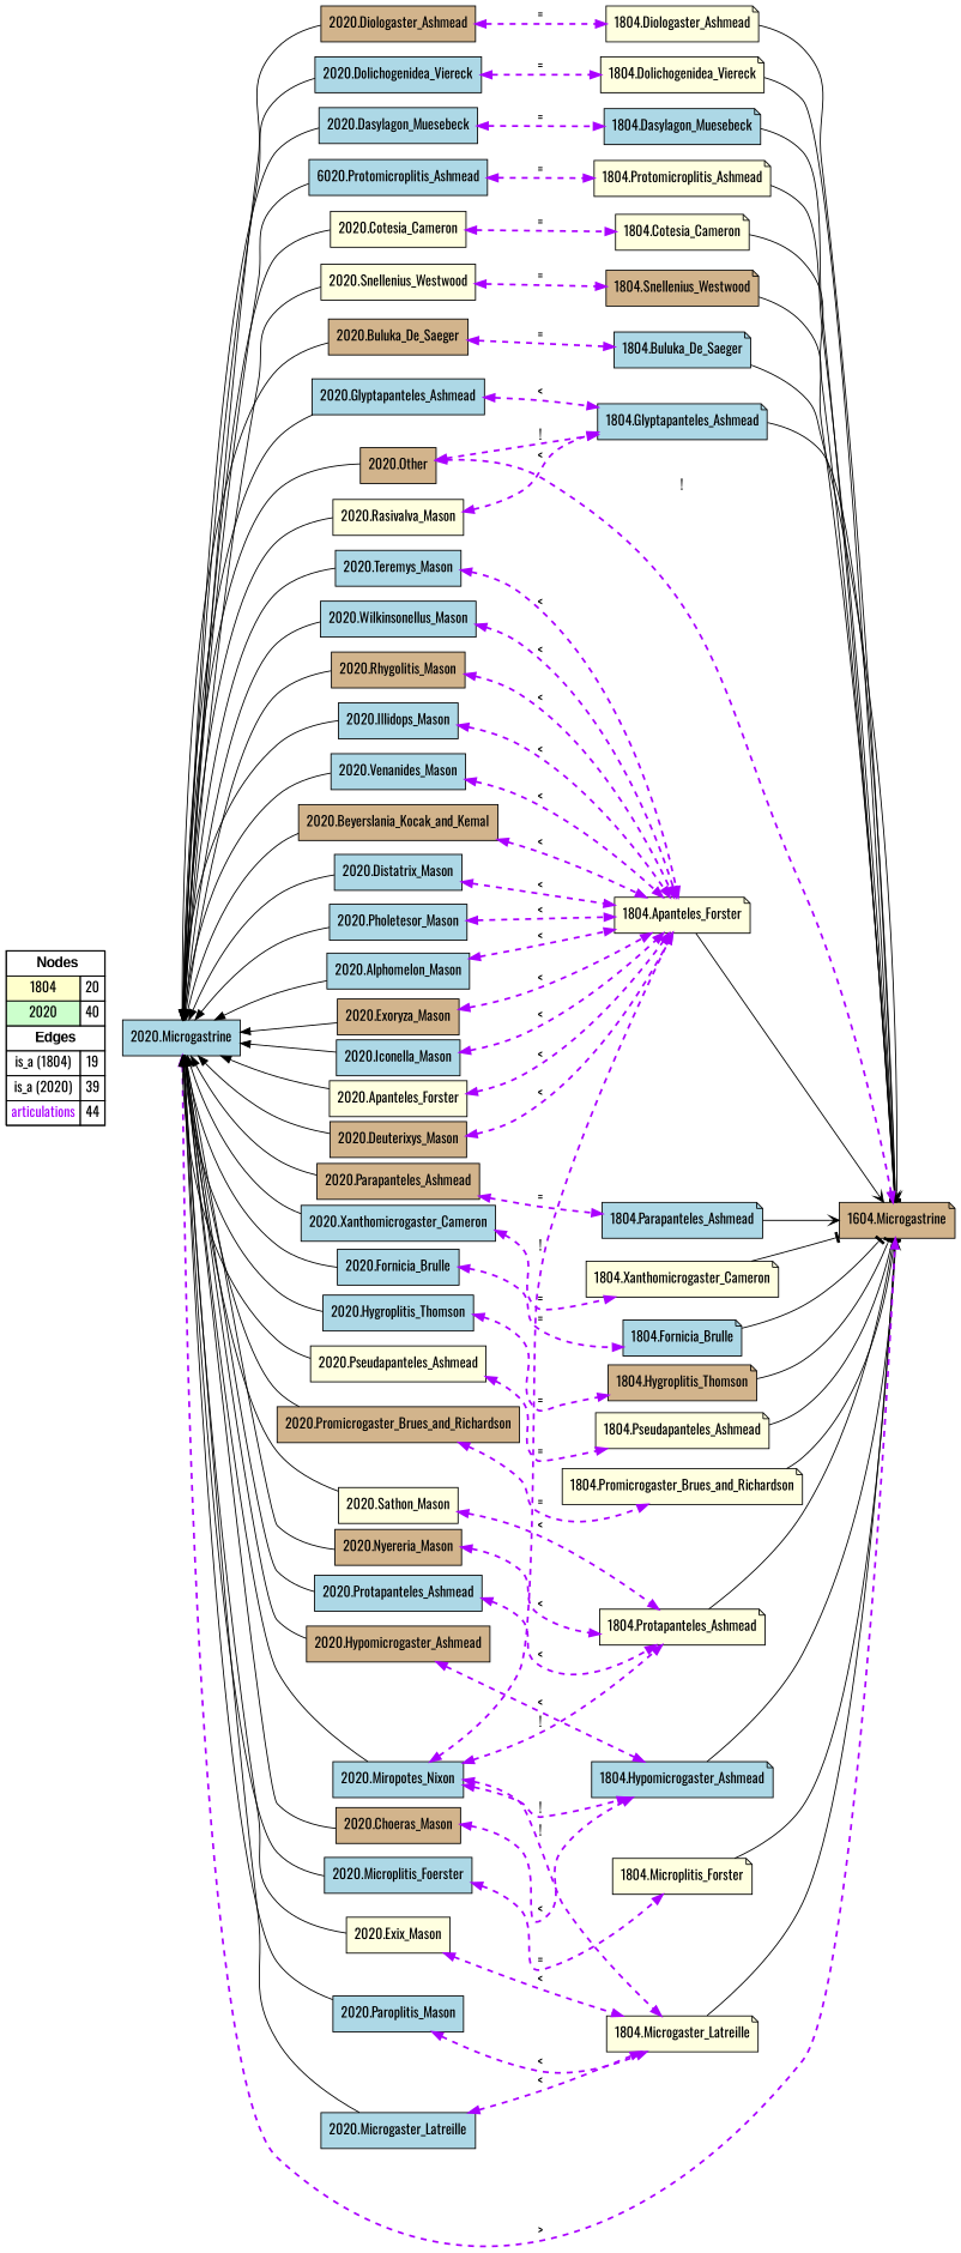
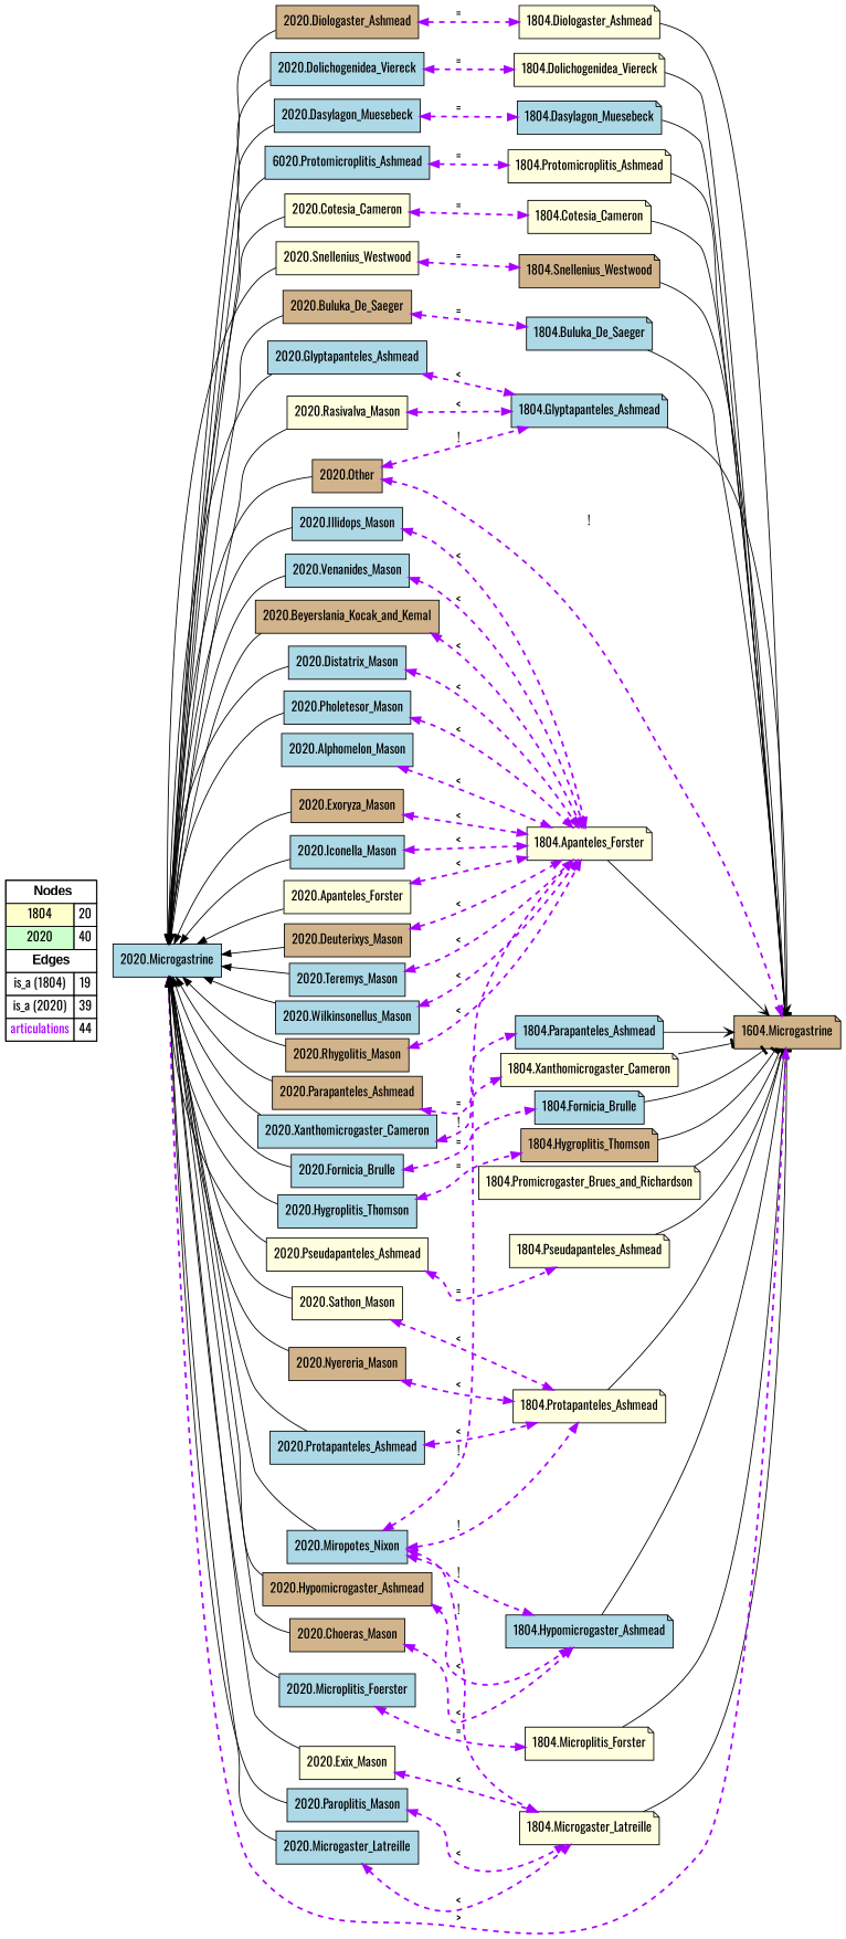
  digraph {
    fontname=Oswald
    rankdir=LR
    node [fillcolor=lightblue fontname=Oswald shape=box style=filled]
    edge [color="#000000" constraint=true dir=both fontname=Oswald penwidth=1 style=solid]
    n1 [fillcolor=white label=<   <TABLE BORDER="0" CELLBORDER="1" CELLSPACING="0" CELLPADDING="4">  <TR> <TD COLSPAN="2"><font face="Arial Black"> Nodes</font></TD> </TR>  <TR>   <TD bgcolor="#FFFFCC" fontname="helvetica">1804</TD>   <TD>20</TD>   </TR>  <TR>   <TD bgcolor="#CCFFCC" fontname="helvetica">2020</TD>   <TD>40</TD>   </TR>  <TR> <TD COLSPAN="2"><font face = "Arial Black"> Edges </font></TD> </TR>  <TR>   <TD><font color ="#000000">is_a (1804)</font></TD><TD>19</TD> </TR> <TR>   <TD><font color ="#000000">is_a (2020)</font></TD><TD>39</TD> </TR> <TR>   <TD><font color ="#AA00FF">articulations</font></TD><TD>44</TD> </TR> </TABLE>   > margin=0]
    "1804.Diologaster_Ashmead" [fillcolor=lightyellow shape=note]
    n3 [fillcolor=tan label="1604.Microgastrine" shape=note]
    "1804.Dolichogenidea_Viereck" [fillcolor=lightyellow shape=note]
    "1804.Dasylagon_Muesebeck" [shape=note]
    "1804.Protomicroplitis_Ashmead" [fillcolor=lightyellow shape=note]
    "1804.Cotesia_Cameron" [fillcolor=lightyellow shape=note]
    "1804.Snellenius_Westwood" [fillcolor=tan shape=note]
    "1804.Buluka_De_Saeger" [shape=note]
    "1804.Glyptapanteles_Ashmead" [shape=note]
    "1804.Apanteles_Forster" [fillcolor=lightyellow shape=note]
    "1804.Parapanteles_Ashmead" [shape=note]
    "1804.Xanthomicrogaster_Cameron" [fillcolor=lightyellow shape=note]
    "1804.Fornicia_Brulle" [shape=note]
    "1804.Hygroplitis_Thomson" [fillcolor=tan shape=note]
    "1804.Pseudapanteles_Ashmead" [fillcolor=lightyellow shape=note]
    "1804.Promicrogaster_Brues_and_Richardson" [fillcolor=lightyellow shape=note]
    "1804.Protapanteles_Ashmead" [fillcolor=lightyellow shape=note]
    "1804.Hypomicrogaster_Ashmead" [shape=note]
    "1804.Microplitis_Forster" [fillcolor=lightyellow shape=note]
    "1804.Microgaster_Latreille" [fillcolor=lightyellow shape=note]
    "2020.Illidops_Mason"
    "2020.Rasivalva_Mason" [fillcolor=lightyellow]
    "2020.Buluka_De_Saeger" [fillcolor=tan]
    "2020.Choeras_Mason" [fillcolor=tan]
    "2020.Venanides_Mason"
    "2020.Other" [fillcolor=tan]
    "2020.Hygroplitis_Thomson"
    "2020.Beyerslania_Kocak_and_Kemal" [fillcolor=tan]
    "2020.Distatrix_Mason"
    "2020.Hypomicrogaster_Ashmead" [fillcolor=tan]
    "2020.Microplitis_Foerster"
    "2020.Pholetesor_Mason"
    "2020.Alphomelon_Mason"
    "2020.Exoryza_Mason" [fillcolor=tan]
    "2020.Microgastrine"
    "2020.Paroplitis_Mason"
    "2020.Pseudapanteles_Ashmead" [fillcolor=lightyellow]
    "2020.Nyereria_Mason" [fillcolor=tan]
    "2020.Protapanteles_Ashmead"
    "2020.Iconella_Mason"
    "2020.Microgaster_Latreille"
    "2020.Fornicia_Brulle"
    "2020.Glyptapanteles_Ashmead"
    "2020.Parapanteles_Ashmead" [fillcolor=tan]
    "2020.Xanthomicrogaster_Cameron"
    "2020.Miropotes_Nixon"
    "2020.Dasylagon_Muesebeck"
    "2020.Dolichogenidea_Viereck"
    "2020.Apanteles_Forster" [fillcolor=lightyellow]
    "2020.Diologaster_Ashmead" [fillcolor=tan]
-   "2020.Promicrogaster_Brues_and_Richardson" [fillcolor=tan]
    "2020.Cotesia_Cameron" [fillcolor=lightyellow]
    "2020.Snellenius_Westwood" [fillcolor=lightyellow]
    "2020.Exix_Mason" [fillcolor=lightyellow]
    "2020.Deuterixys_Mason" [fillcolor=tan]
    "2020.Teremys_Mason"
    "2020.Sathon_Mason" [fillcolor=lightyellow]
    n59 [label="6020.Protomicroplitis_Ashmead"]
    "2020.Wilkinsonellus_Mason"
    "2020.Rhygolitis_Mason" [fillcolor=tan]
    subgraph sub_1 {
      rank=source
      n1
    }
    "1804.Diologaster_Ashmead" -> n3 [arrowhead=vee dir=forward]
    "1804.Dolichogenidea_Viereck" -> n3 [arrowhead=tee dir=forward]
    "1804.Dasylagon_Muesebeck" -> n3 [arrowhead=tee dir=forward]
    "1804.Protomicroplitis_Ashmead" -> n3 [arrowhead=tee dir=forward]
    "1804.Cotesia_Cameron" -> n3 [arrowhead=tee dir=forward]
    "1804.Snellenius_Westwood" -> n3 [arrowhead=tee dir=forward]
    "1804.Buluka_De_Saeger" -> n3 [arrowhead=vee dir=forward]
    "1804.Glyptapanteles_Ashmead" -> n3 [arrowhead=tee dir=forward]
    "1804.Apanteles_Forster" -> n3 [arrowhead=vee dir=forward]
    "1804.Parapanteles_Ashmead" -> n3 [arrowhead=vee dir=forward]
    "1804.Xanthomicrogaster_Cameron" -> n3 [arrowhead=tee dir=forward]
    "1804.Fornicia_Brulle" -> n3 [arrowhead=tee dir=forward]
    "1804.Hygroplitis_Thomson" -> n3 [arrowhead=tee dir=forward]
    "1804.Pseudapanteles_Ashmead" -> n3 [arrowhead=tee dir=forward]
    "1804.Promicrogaster_Brues_and_Richardson" -> n3 [arrowhead=tee dir=forward]
    "1804.Protapanteles_Ashmead" -> n3 [arrowhead=tee dir=forward]
    "1804.Hypomicrogaster_Ashmead" -> n3 [arrowhead=vee dir=forward]
    "1804.Microplitis_Forster" -> n3 [arrowhead=tee dir=forward]
    "1804.Microgaster_Latreille" -> n3 [arrowhead=tee dir=forward]
    "2020.Illidops_Mason" -> "1804.Apanteles_Forster" [color="#AA00FF" label="<" penwidth=2 style=dashed]
    "2020.Rasivalva_Mason" -> "1804.Glyptapanteles_Ashmead" [color="#AA00FF" label="<" penwidth=2 style=dashed]
    "2020.Buluka_De_Saeger" -> "1804.Buluka_De_Saeger" [color="#AA00FF" label="=" penwidth=2 style=dashed]
    "2020.Choeras_Mason" -> "1804.Hypomicrogaster_Ashmead" [color="#AA00FF" label="<" penwidth=2 style=dashed]
    "2020.Venanides_Mason" -> "1804.Apanteles_Forster" [color="#AA00FF" label="<" penwidth=2 style=dashed]
    "2020.Other" -> n3 [color="#AA00FF" label="!" penwidth=2 style=dashed]
    "2020.Other" -> "1804.Glyptapanteles_Ashmead" [color="#AA00FF" label="!" penwidth=2 style=dashed]
    "2020.Hygroplitis_Thomson" -> "1804.Hygroplitis_Thomson" [color="#AA00FF" label="=" penwidth=2 style=dashed]
    "2020.Beyerslania_Kocak_and_Kemal" -> "1804.Apanteles_Forster" [color="#AA00FF" label="<" penwidth=2 style=dashed]
    "2020.Distatrix_Mason" -> "1804.Apanteles_Forster" [color="#AA00FF" label="<" penwidth=2 style=dashed]
    "2020.Hypomicrogaster_Ashmead" -> "1804.Hypomicrogaster_Ashmead" [color="#AA00FF" label="<" penwidth=2 style=dashed]
    "2020.Microplitis_Foerster" -> "1804.Microplitis_Forster" [color="#AA00FF" label="=" penwidth=2 style=dashed]
    "2020.Pholetesor_Mason" -> "1804.Apanteles_Forster" [color="#AA00FF" label="<" penwidth=2 style=dashed]
    "2020.Alphomelon_Mason" -> "1804.Apanteles_Forster" [color="#AA00FF" label="<" penwidth=2 style=dashed]
    "2020.Exoryza_Mason" -> "1804.Apanteles_Forster" [color="#AA00FF" label="<" penwidth=2 style=dashed]
    "2020.Microgastrine" -> n3 [color="#AA00FF" label=">" penwidth=2 style=dashed]
    "2020.Microgastrine" -> "2020.Illidops_Mason" [dir=back]
    "2020.Microgastrine" -> "2020.Rasivalva_Mason" [dir=back]
    "2020.Microgastrine" -> "2020.Buluka_De_Saeger" [dir=back]
    "2020.Microgastrine" -> "2020.Choeras_Mason" [dir=back]
    "2020.Microgastrine" -> "2020.Venanides_Mason" [dir=back]
    "2020.Microgastrine" -> "2020.Other" [dir=back]
    "2020.Microgastrine" -> "2020.Hygroplitis_Thomson" [dir=back]
    "2020.Microgastrine" -> "2020.Beyerslania_Kocak_and_Kemal" [dir=back]
    "2020.Microgastrine" -> "2020.Distatrix_Mason" [dir=back]
    "2020.Microgastrine" -> "2020.Hypomicrogaster_Ashmead" [dir=back]
    "2020.Microgastrine" -> "2020.Microplitis_Foerster" [dir=back]
    "2020.Microgastrine" -> "2020.Pholetesor_Mason" [dir=back]
-   "2020.Microgastrine" -> "2020.Alphomelon_Mason" [dir=back]
    "2020.Microgastrine" -> "2020.Exoryza_Mason" [dir=back]
    "2020.Microgastrine" -> "2020.Paroplitis_Mason" [dir=back]
    "2020.Microgastrine" -> "2020.Pseudapanteles_Ashmead" [dir=back]
    "2020.Microgastrine" -> "2020.Nyereria_Mason" [dir=back]
    "2020.Microgastrine" -> "2020.Protapanteles_Ashmead" [dir=back]
    "2020.Microgastrine" -> "2020.Iconella_Mason" [dir=back]
    "2020.Microgastrine" -> "2020.Microgaster_Latreille" [dir=back]
    "2020.Microgastrine" -> "2020.Fornicia_Brulle" [dir=back]
    "2020.Microgastrine" -> "2020.Glyptapanteles_Ashmead" [dir=back]
    "2020.Microgastrine" -> "2020.Parapanteles_Ashmead" [dir=back]
    "2020.Microgastrine" -> "2020.Xanthomicrogaster_Cameron" [dir=back]
    "2020.Microgastrine" -> "2020.Miropotes_Nixon" [dir=back]
    "2020.Microgastrine" -> "2020.Dasylagon_Muesebeck" [dir=back]
    "2020.Microgastrine" -> "2020.Dolichogenidea_Viereck" [dir=back]
    "2020.Microgastrine" -> "2020.Apanteles_Forster" [dir=back]
    "2020.Microgastrine" -> "2020.Diologaster_Ashmead" [dir=back]
-   "2020.Microgastrine" -> "2020.Promicrogaster_Brues_and_Richardson" [dir=back]
    "2020.Microgastrine" -> "2020.Cotesia_Cameron" [dir=back]
    "2020.Microgastrine" -> "2020.Snellenius_Westwood" [dir=back]
    "2020.Microgastrine" -> "2020.Exix_Mason" [dir=back]
    "2020.Microgastrine" -> "2020.Deuterixys_Mason" [dir=back]
    "2020.Microgastrine" -> "2020.Teremys_Mason" [dir=back]
    "2020.Microgastrine" -> "2020.Sathon_Mason" [dir=back]
    "2020.Microgastrine" -> n59 [dir=back]
    "2020.Microgastrine" -> "2020.Wilkinsonellus_Mason" [dir=back]
    "2020.Microgastrine" -> "2020.Rhygolitis_Mason" [dir=back]
    "2020.Paroplitis_Mason" -> "1804.Microgaster_Latreille" [color="#AA00FF" label="<" penwidth=2 style=dashed]
    "2020.Pseudapanteles_Ashmead" -> "1804.Pseudapanteles_Ashmead" [color="#AA00FF" label="=" penwidth=2 style=dashed]
    "2020.Nyereria_Mason" -> "1804.Protapanteles_Ashmead" [color="#AA00FF" label="<" penwidth=2 style=dashed]
    "2020.Protapanteles_Ashmead" -> "1804.Protapanteles_Ashmead" [color="#AA00FF" label="<" penwidth=2 style=dashed]
    "2020.Iconella_Mason" -> "1804.Apanteles_Forster" [color="#AA00FF" label="<" penwidth=2 style=dashed]
    "2020.Microgaster_Latreille" -> "1804.Microgaster_Latreille" [color="#AA00FF" label="<" penwidth=2 style=dashed]
    "2020.Fornicia_Brulle" -> "1804.Fornicia_Brulle" [color="#AA00FF" label="=" penwidth=2 style=dashed]
    "2020.Glyptapanteles_Ashmead" -> "1804.Glyptapanteles_Ashmead" [color="#AA00FF" label="<" penwidth=2 style=dashed]
    "2020.Parapanteles_Ashmead" -> "1804.Parapanteles_Ashmead" [color="#AA00FF" label="=" penwidth=2 style=dashed]
-   "2020.Xanthomicrogaster_Cameron" -> "1804.Xanthomicrogaster_Cameron" [color="#AA00FF" label="=" penwidth=2 style=dashed]
+   "2020.Xanthomicrogaster_Cameron" -> "1804.Xanthomicrogaster_Cameron" [color="#AA00FF" label="!" penwidth=2 style=dashed]
    "2020.Miropotes_Nixon" -> "1804.Apanteles_Forster" [color="#AA00FF" label="!" penwidth=2 style=dashed]
    "2020.Miropotes_Nixon" -> "1804.Protapanteles_Ashmead" [color="#AA00FF" label="!" penwidth=2 style=dashed]
    "2020.Miropotes_Nixon" -> "1804.Hypomicrogaster_Ashmead" [color="#AA00FF" label="!" penwidth=2 style=dashed]
    "2020.Miropotes_Nixon" -> "1804.Microgaster_Latreille" [color="#AA00FF" label="!" penwidth=2 style=dashed]
    "2020.Dasylagon_Muesebeck" -> "1804.Dasylagon_Muesebeck" [color="#AA00FF" label="=" penwidth=2 style=dashed]
    "2020.Dolichogenidea_Viereck" -> "1804.Dolichogenidea_Viereck" [color="#AA00FF" label="=" penwidth=2 style=dashed]
    "2020.Apanteles_Forster" -> "1804.Apanteles_Forster" [color="#AA00FF" label="<" penwidth=2 style=dashed]
    "2020.Diologaster_Ashmead" -> "1804.Diologaster_Ashmead" [color="#AA00FF" label="=" penwidth=2 style=dashed]
-   "2020.Promicrogaster_Brues_and_Richardson" -> "1804.Promicrogaster_Brues_and_Richardson" [color="#AA00FF" label="=" penwidth=2 style=dashed]
    "2020.Cotesia_Cameron" -> "1804.Cotesia_Cameron" [color="#AA00FF" label="=" penwidth=2 style=dashed]
    "2020.Snellenius_Westwood" -> "1804.Snellenius_Westwood" [color="#AA00FF" label="=" penwidth=2 style=dashed]
    "2020.Exix_Mason" -> "1804.Microgaster_Latreille" [color="#AA00FF" label="<" penwidth=2 style=dashed]
    "2020.Deuterixys_Mason" -> "1804.Apanteles_Forster" [color="#AA00FF" label="<" penwidth=2 style=dashed]
    "2020.Teremys_Mason" -> "1804.Apanteles_Forster" [color="#AA00FF" label="<" penwidth=2 style=dashed]
    "2020.Sathon_Mason" -> "1804.Protapanteles_Ashmead" [color="#AA00FF" label="<" penwidth=2 style=dashed]
    n59 -> "1804.Protomicroplitis_Ashmead" [color="#AA00FF" label="=" penwidth=2 style=dashed]
    "2020.Wilkinsonellus_Mason" -> "1804.Apanteles_Forster" [color="#AA00FF" label="<" penwidth=2 style=dashed]
    "2020.Rhygolitis_Mason" -> "1804.Apanteles_Forster" [color="#AA00FF" label="<" penwidth=2 style=dashed]
  }
